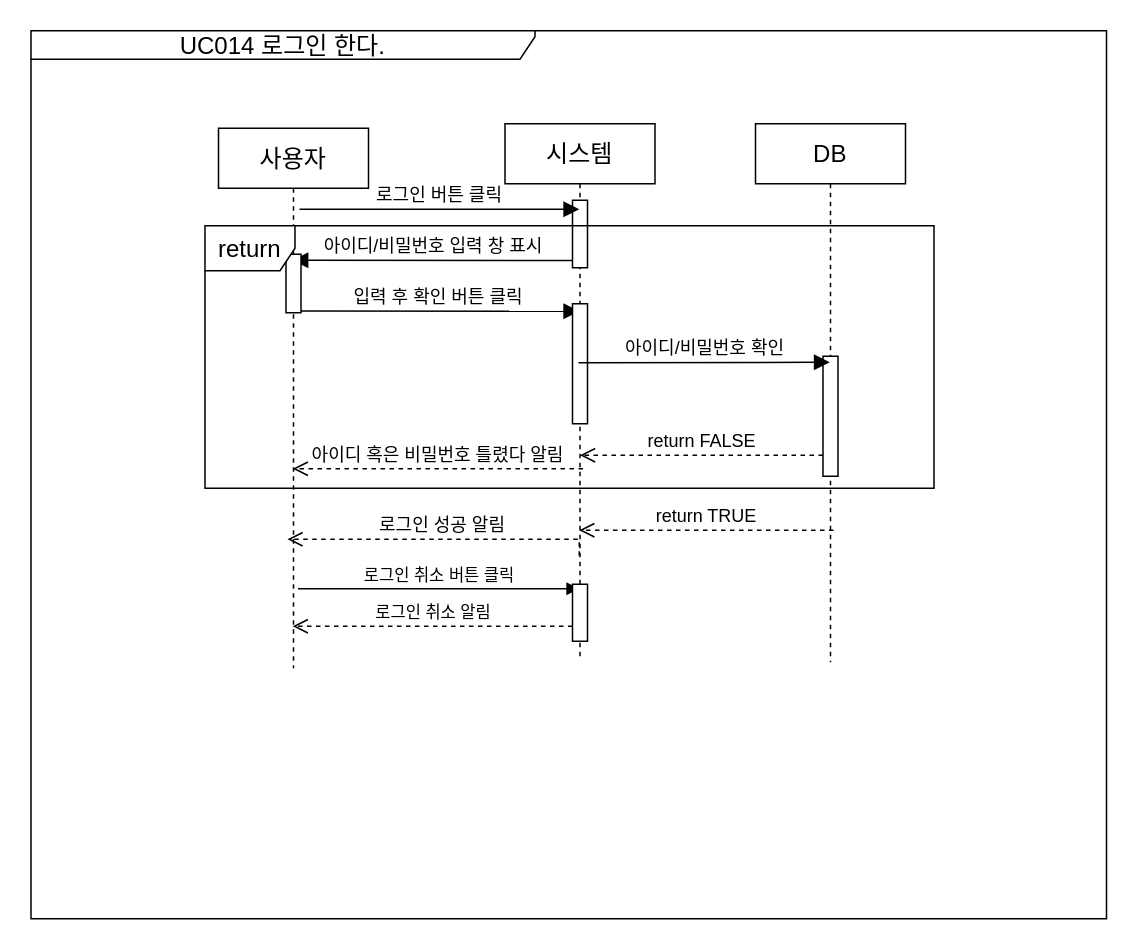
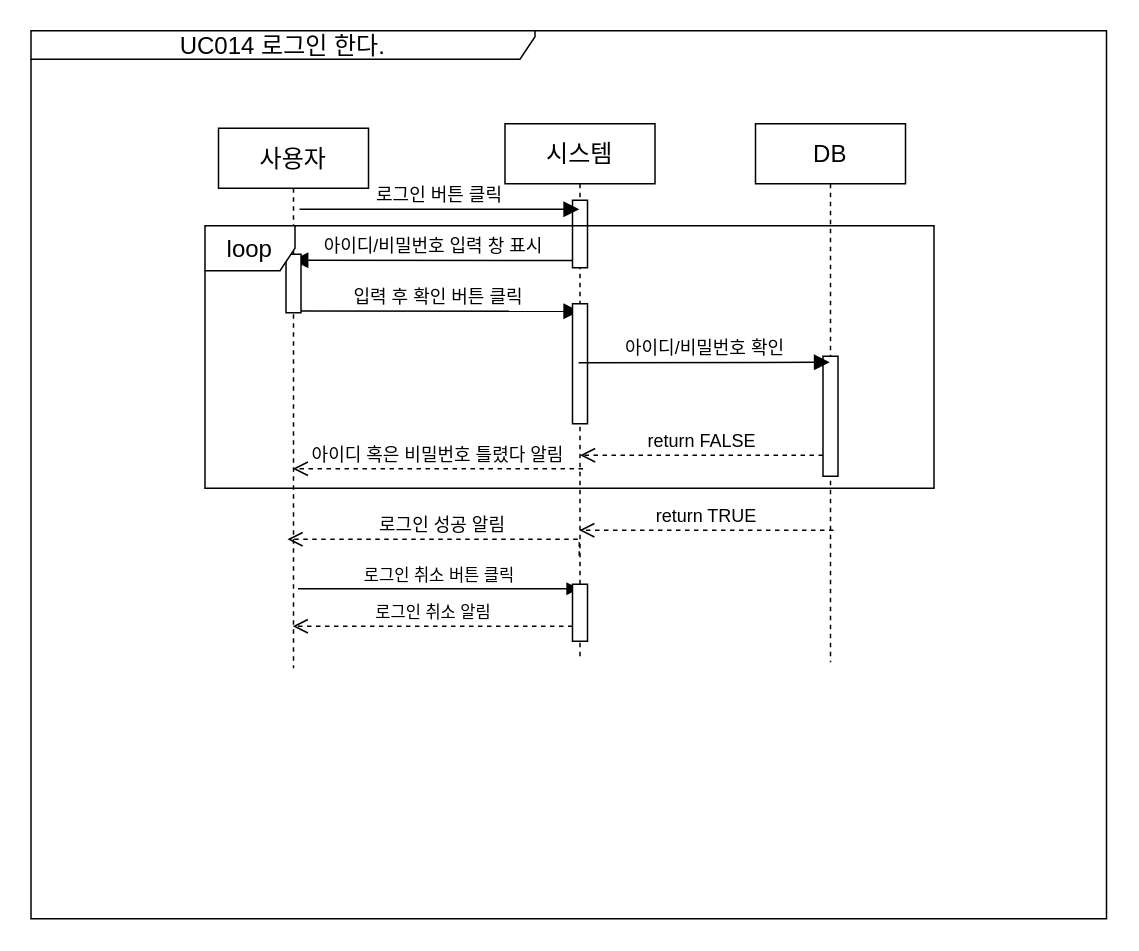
  <mxCell id="0" />
  <mxCell id="1" parent="0" />
  <mxCell id="2" value="사용자" style="shape=umlLifeline;perimeter=lifelinePerimeter;whiteSpace=wrap;html=1;container=1;dropTarget=0;collapsible=0;recursiveResize=0;outlineConnect=0;portConstraint=eastwest;newEdgeStyle={&quot;edgeStyle&quot;:&quot;elbowEdgeStyle&quot;,&quot;elbow&quot;:&quot;vertical&quot;,&quot;curved&quot;:0,&quot;rounded&quot;:0};fontSize=16;" parent="1" vertex="1"><mxGeometry x="145" y="85" width="100" height="360" as="geometry" /></mxCell>
  <mxCell id="3" value="시스템" style="shape=umlLifeline;perimeter=lifelinePerimeter;whiteSpace=wrap;html=1;container=1;dropTarget=0;collapsible=0;recursiveResize=0;outlineConnect=0;portConstraint=eastwest;newEdgeStyle={&quot;edgeStyle&quot;:&quot;elbowEdgeStyle&quot;,&quot;elbow&quot;:&quot;vertical&quot;,&quot;curved&quot;:0,&quot;rounded&quot;:0};fontSize=16;" parent="1" vertex="1"><mxGeometry x="336" y="82" width="100" height="357" as="geometry" /></mxCell>
  <mxCell id="4" value="UC014 로그인 한다." style="shape=umlFrame;whiteSpace=wrap;html=1;pointerEvents=0;fontSize=16;width=336;height=19;" parent="1" vertex="1"><mxGeometry x="20" y="20" width="717" height="592" as="geometry" /></mxCell>
  <mxCell id="5" value="DB" style="shape=umlLifeline;perimeter=lifelinePerimeter;whiteSpace=wrap;html=1;container=1;dropTarget=0;collapsible=0;recursiveResize=0;outlineConnect=0;portConstraint=eastwest;newEdgeStyle={&quot;edgeStyle&quot;:&quot;elbowEdgeStyle&quot;,&quot;elbow&quot;:&quot;vertical&quot;,&quot;curved&quot;:0,&quot;rounded&quot;:0};fontSize=16;" parent="1" vertex="1"><mxGeometry x="503" y="82" width="100" height="359" as="geometry" /></mxCell>
  <mxCell id="6" value="" style="html=1;points=[];perimeter=orthogonalPerimeter;outlineConnect=0;targetShapes=umlLifeline;portConstraint=eastwest;newEdgeStyle={&quot;edgeStyle&quot;:&quot;elbowEdgeStyle&quot;,&quot;elbow&quot;:&quot;vertical&quot;,&quot;curved&quot;:0,&quot;rounded&quot;:0};fontSize=16;" parent="5" vertex="1"><mxGeometry x="45" y="155" width="10" height="80" as="geometry" /></mxCell>
  <mxCell id="7" value="" style="html=1;points=[];perimeter=orthogonalPerimeter;outlineConnect=0;targetShapes=umlLifeline;portConstraint=eastwest;newEdgeStyle={&quot;edgeStyle&quot;:&quot;elbowEdgeStyle&quot;,&quot;elbow&quot;:&quot;vertical&quot;,&quot;curved&quot;:0,&quot;rounded&quot;:0};fontSize=16;" parent="1" vertex="1"><mxGeometry x="381" y="133" width="10" height="45" as="geometry" /></mxCell>
  <mxCell id="8" value="로그인 버튼 클릭" style="html=1;verticalAlign=bottom;endArrow=block;edgeStyle=elbowEdgeStyle;elbow=vertical;curved=0;rounded=0;fontSize=12;startSize=8;endSize=8;exitX=0.54;exitY=0.4;exitDx=0;exitDy=0;exitPerimeter=0;" parent="1" edge="1"><mxGeometry width="80" relative="1" as="geometry"><mxPoint x="199" y="139" as="sourcePoint" /><mxPoint x="385.5" y="138.529" as="targetPoint" /></mxGeometry></mxCell>
  <mxCell id="9" value="아이디/비밀번호 입력 창 표시" style="html=1;verticalAlign=bottom;endArrow=block;edgeStyle=elbowEdgeStyle;elbow=vertical;curved=0;rounded=0;fontSize=12;startSize=8;endSize=8;" parent="1" edge="1"><mxGeometry width="80" relative="1" as="geometry"><mxPoint x="381" y="173.118" as="sourcePoint" /><mxPoint x="194.324" y="173.118" as="targetPoint" /></mxGeometry></mxCell>
  <mxCell id="10" value="" style="html=1;points=[];perimeter=orthogonalPerimeter;outlineConnect=0;targetShapes=umlLifeline;portConstraint=eastwest;newEdgeStyle={&quot;edgeStyle&quot;:&quot;elbowEdgeStyle&quot;,&quot;elbow&quot;:&quot;vertical&quot;,&quot;curved&quot;:0,&quot;rounded&quot;:0};fontSize=16;" parent="1" vertex="1"><mxGeometry x="190" y="169" width="10" height="39" as="geometry" /></mxCell>
  <mxCell id="11" value="입력 후 확인 버튼 클릭&amp;nbsp;" style="html=1;verticalAlign=bottom;endArrow=block;edgeStyle=elbowEdgeStyle;elbow=vertical;curved=0;rounded=0;fontSize=12;startSize=8;endSize=8;" parent="1" target="3" edge="1"><mxGeometry width="80" relative="1" as="geometry"><mxPoint x="200" y="206.82" as="sourcePoint" /><mxPoint x="280" y="206.82" as="targetPoint" /></mxGeometry></mxCell>
  <mxCell id="12" value="" style="html=1;points=[];perimeter=orthogonalPerimeter;outlineConnect=0;targetShapes=umlLifeline;portConstraint=eastwest;newEdgeStyle={&quot;edgeStyle&quot;:&quot;elbowEdgeStyle&quot;,&quot;elbow&quot;:&quot;vertical&quot;,&quot;curved&quot;:0,&quot;rounded&quot;:0};fontSize=16;" parent="1" vertex="1"><mxGeometry x="381" y="202" width="10" height="80" as="geometry" /></mxCell>
  <mxCell id="13" value="아이디/비밀번호 확인" style="html=1;verticalAlign=bottom;endArrow=block;edgeStyle=elbowEdgeStyle;elbow=vertical;curved=0;rounded=0;fontSize=12;startSize=8;endSize=8;" parent="1" target="5" edge="1"><mxGeometry width="80" relative="1" as="geometry"><mxPoint x="385" y="241.41" as="sourcePoint" /><mxPoint x="465" y="241.41" as="targetPoint" /></mxGeometry></mxCell>
  <mxCell id="14" value="return TRUE" style="html=1;verticalAlign=bottom;endArrow=open;dashed=1;endSize=8;edgeStyle=elbowEdgeStyle;elbow=vertical;curved=0;rounded=0;fontSize=12;" parent="1" target="3" edge="1"><mxGeometry relative="1" as="geometry"><mxPoint x="555" y="353" as="sourcePoint" /><mxPoint x="389" y="342" as="targetPoint" /><Array as="points" /></mxGeometry></mxCell>
- <mxCell id="15" value="return" style="shape=umlFrame;whiteSpace=wrap;html=1;pointerEvents=0;fontSize=16;" parent="1" vertex="1"><mxGeometry x="136" y="150" width="486" height="175" as="geometry" /></mxCell>
+ <mxCell id="15" value="loop" style="shape=umlFrame;whiteSpace=wrap;html=1;pointerEvents=0;fontSize=16;" parent="1" vertex="1"><mxGeometry x="136" y="150" width="486" height="175" as="geometry" /></mxCell>
  <mxCell id="16" value="return FALSE" style="html=1;verticalAlign=bottom;endArrow=open;dashed=1;endSize=8;edgeStyle=elbowEdgeStyle;elbow=vertical;curved=0;rounded=0;fontSize=12;" parent="1" source="6" edge="1"><mxGeometry relative="1" as="geometry"><mxPoint x="414" y="229" as="sourcePoint" /><mxPoint x="386" y="303" as="targetPoint" /><Array as="points"><mxPoint x="552" y="303" /></Array></mxGeometry></mxCell>
  <mxCell id="17" value="로그인 성공 알림" style="html=1;verticalAlign=bottom;endArrow=open;dashed=1;endSize=8;edgeStyle=elbowEdgeStyle;elbow=vertical;curved=0;rounded=0;fontSize=12;" parent="1" edge="1"><mxGeometry relative="1" as="geometry"><mxPoint x="385.5" y="370" as="sourcePoint" /><mxPoint x="191" y="359" as="targetPoint" /><Array as="points"><mxPoint x="301" y="359" /></Array></mxGeometry></mxCell>
  <mxCell id="18" value="아이디 혹은 비밀번호 틀렸다 알림" style="html=1;verticalAlign=bottom;endArrow=open;dashed=1;endSize=8;edgeStyle=elbowEdgeStyle;elbow=vertical;curved=0;rounded=0;fontSize=12;" parent="1" target="2" edge="1"><mxGeometry relative="1" as="geometry"><mxPoint x="388" y="312" as="sourcePoint" /><mxPoint x="308" y="312" as="targetPoint" /></mxGeometry></mxCell>
  <mxCell id="19" value="로그인 취소 버튼 클릭" style="html=1;verticalAlign=bottom;endArrow=block;edgeStyle=elbowEdgeStyle;elbow=vertical;curved=0;rounded=0;" edge="1" parent="1" target="3"><mxGeometry width="80" relative="1" as="geometry"><mxPoint x="198" y="392" as="sourcePoint" /><mxPoint x="278" y="392" as="targetPoint" /><Array as="points"><mxPoint x="206" y="392" /></Array></mxGeometry></mxCell>
  <mxCell id="20" value="" style="html=1;points=[];perimeter=orthogonalPerimeter;outlineConnect=0;targetShapes=umlLifeline;portConstraint=eastwest;newEdgeStyle={&quot;edgeStyle&quot;:&quot;elbowEdgeStyle&quot;,&quot;elbow&quot;:&quot;vertical&quot;,&quot;curved&quot;:0,&quot;rounded&quot;:0};" vertex="1" parent="1"><mxGeometry x="381" y="389" width="10" height="38" as="geometry" /></mxCell>
  <mxCell id="21" value="로그인 취소 알림" style="html=1;verticalAlign=bottom;endArrow=open;dashed=1;endSize=8;edgeStyle=elbowEdgeStyle;elbow=vertical;curved=0;rounded=0;" edge="1" parent="1" source="20" target="2"><mxGeometry relative="1" as="geometry"><mxPoint x="423" y="329" as="sourcePoint" /><mxPoint x="343" y="329" as="targetPoint" /><Array as="points"><mxPoint x="366" y="417" /></Array></mxGeometry></mxCell>
